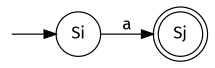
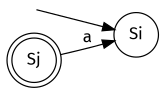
  digraph {
    rankdir=LR
    fontname="Fira Sans"
    node [color=black fontcolor=black fontname="Fira Sans"]
    edge [fontname="Fira Sans"]
    start [color=white fontcolor=white shape=point]
    Si [shape=circle]
    Sj [shape=doublecircle]
    start -> Si
-   Si -> Sj [label=a]
+   Sj -> Si [label=a]
  }
